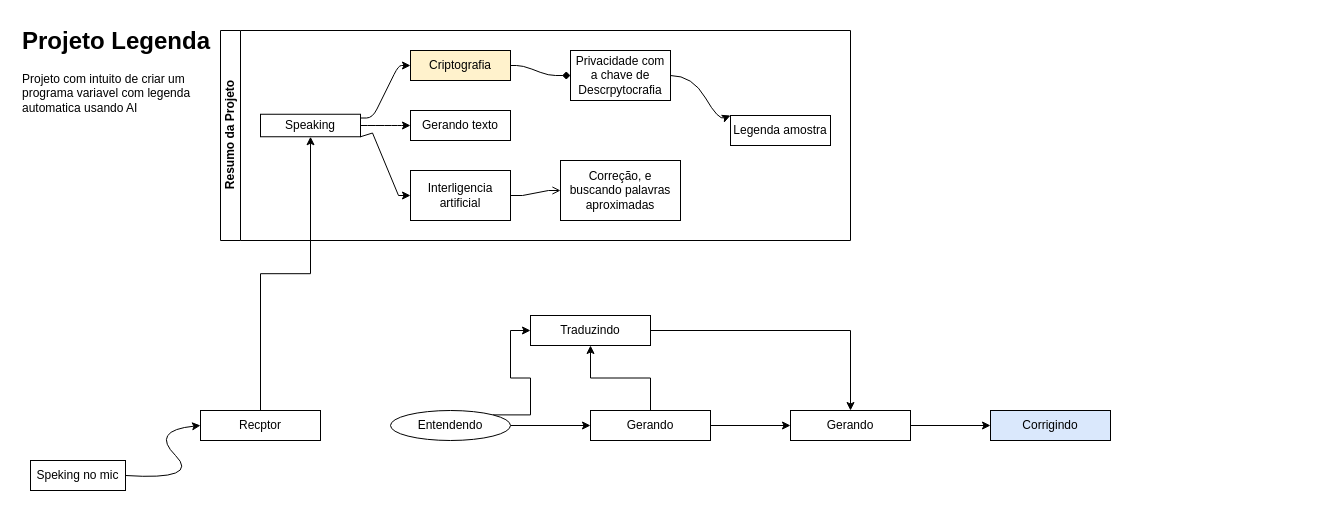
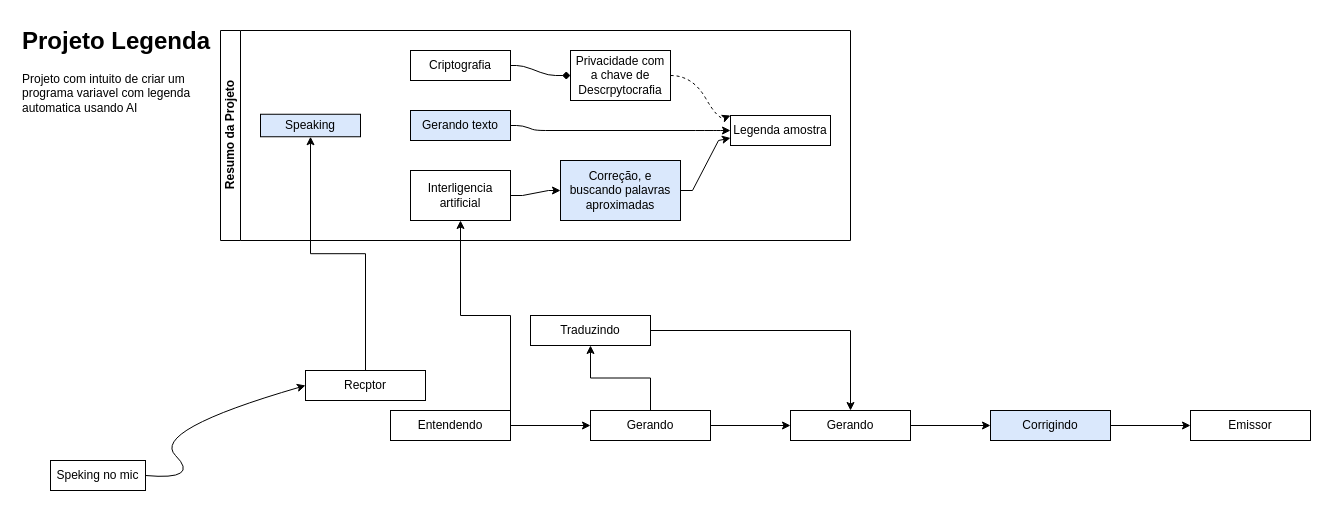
  <mxCell id="0" />
  <mxCell id="1" parent="0" />
  <mxCell id="2" value="&lt;h1 style=&quot;margin-top: 0px;&quot;&gt;Projeto Legenda&lt;/h1&gt;&lt;p&gt;Projeto com intuito de criar um programa variavel com legenda automatica usando AI&lt;/p&gt;" style="text;html=1;whiteSpace=wrap;overflow=hidden;rounded=0;" parent="1" vertex="1"><mxGeometry x="20" width="210" height="120" as="geometry" y="20" /></mxCell>
  <mxCell id="3" value="Resumo da Projeto" style="swimlane;html=1;startSize=20;horizontal=0;childLayout=flowLayout;flowOrientation=west;resizable=0;interRankCellSpacing=50;containerType=tree;fontSize=12;" parent="1" vertex="1"><mxGeometry x="220" y="30" width="630" height="210" as="geometry" /></mxCell>
- <mxCell id="4" style="edgeStyle=orthogonalEdgeStyle;rounded=0;orthogonalLoop=1;jettySize=auto;html=1;exitX=1;exitY=1;exitDx=0;exitDy=0;entryX=0;entryY=0.5;entryDx=0;entryDy=0;noEdgeStyle=1;orthogonal=1;" parent="3" source="5" target="11" edge="1"><mxGeometry relative="1" as="geometry"><Array as="points"><mxPoint x="152" y="102.5" /><mxPoint x="178" y="165" /></Array></mxGeometry></mxCell>
- <mxCell id="5" value="Speaking" style="whiteSpace=wrap;html=1;" parent="3" vertex="1"><mxGeometry x="40" y="83.75" width="100" height="22.5" as="geometry" /></mxCell>
- <mxCell id="6" value="Criptografia" style="whiteSpace=wrap;html=1;fillColor=#fff2cc;" parent="3" vertex="1"><mxGeometry x="190" y="20" width="100" height="30" as="geometry" /></mxCell>
- <mxCell id="7" value="" style="html=1;rounded=1;curved=0;sourcePerimeterSpacing=0;targetPerimeterSpacing=0;startSize=6;endSize=6;noEdgeStyle=1;orthogonal=1;" parent="3" source="5" target="6" edge="1"><mxGeometry relative="1" as="geometry"><Array as="points"><mxPoint x="152" y="87.5" /><mxPoint x="178" y="35" /></Array></mxGeometry></mxCell>
- <mxCell id="8" value="Gerando texto" style="whiteSpace=wrap;html=1;" parent="3" vertex="1"><mxGeometry x="190" y="80" width="100" height="30" as="geometry" /></mxCell>
- <mxCell id="9" value="" style="html=1;rounded=1;curved=0;sourcePerimeterSpacing=0;targetPerimeterSpacing=0;startSize=6;endSize=6;noEdgeStyle=1;orthogonal=1;" parent="3" source="5" target="8" edge="1"><mxGeometry relative="1" as="geometry"><Array as="points"><mxPoint x="154" y="95" /><mxPoint x="178" y="95" /></Array></mxGeometry></mxCell>
- <mxCell id="10" style="edgeStyle=orthogonalEdgeStyle;rounded=0;orthogonalLoop=1;jettySize=auto;html=1;exitX=1;exitY=0.5;exitDx=0;exitDy=0;entryX=0;entryY=0.5;entryDx=0;entryDy=0;noEdgeStyle=1;orthogonal=1;endArrow=open;" parent="3" source="11" target="13" edge="1"><mxGeometry relative="1" as="geometry"><Array as="points"><mxPoint x="302" y="165" /><mxPoint x="328" y="160" /></Array></mxGeometry></mxCell>
+ <mxCell id="5" value="Speaking" style="whiteSpace=wrap;html=1;fillColor=#dae8fc;" parent="3" vertex="1"><mxGeometry x="40" y="83.75" width="100" height="22.5" as="geometry" /></mxCell>
+ <mxCell id="6" value="Criptografia" style="whiteSpace=wrap;html=1;" parent="3" vertex="1"><mxGeometry x="190" y="20" width="100" height="30" as="geometry" /></mxCell>
+ <mxCell id="8" value="Gerando texto" style="whiteSpace=wrap;html=1;fillColor=#dae8fc;" parent="3" vertex="1"><mxGeometry x="190" y="80" width="100" height="30" as="geometry" /></mxCell>
+ <mxCell id="10" style="edgeStyle=orthogonalEdgeStyle;rounded=0;orthogonalLoop=1;jettySize=auto;html=1;exitX=1;exitY=0.5;exitDx=0;exitDy=0;entryX=0;entryY=0.5;entryDx=0;entryDy=0;noEdgeStyle=1;orthogonal=1;" parent="3" source="11" target="13" edge="1"><mxGeometry relative="1" as="geometry"><Array as="points"><mxPoint x="302" y="165" /><mxPoint x="328" y="160" /></Array></mxGeometry></mxCell>
  <mxCell id="11" value="Interligencia artificial" style="whiteSpace=wrap;html=1;" parent="3" vertex="1"><mxGeometry x="190" y="140" width="100" height="50" as="geometry" /></mxCell>
- <mxCell id="13" value="Correção, e buscando palavras aproximadas" style="whiteSpace=wrap;html=1;" parent="3" vertex="1"><mxGeometry x="340" y="130" width="120" height="60" as="geometry" /></mxCell>
+ <mxCell id="12" style="edgeStyle=orthogonalEdgeStyle;rounded=0;orthogonalLoop=1;jettySize=auto;html=1;exitX=1;exitY=0.5;exitDx=0;exitDy=0;entryX=0;entryY=0.75;entryDx=0;entryDy=0;noEdgeStyle=1;orthogonal=1;" parent="3" source="13" target="15" edge="1"><mxGeometry relative="1" as="geometry"><Array as="points"><mxPoint x="472" y="160" /><mxPoint x="498" y="110" /></Array></mxGeometry></mxCell>
+ <mxCell id="13" value="Correção, e buscando palavras aproximadas" style="whiteSpace=wrap;html=1;fillColor=#dae8fc;" parent="3" vertex="1"><mxGeometry x="340" y="130" width="120" height="60" as="geometry" /></mxCell>
+ <mxCell id="14" value="" style="html=1;rounded=1;curved=0;sourcePerimeterSpacing=0;targetPerimeterSpacing=0;startSize=6;endSize=6;noEdgeStyle=1;orthogonal=1;" parent="3" source="8" target="15" edge="1"><mxGeometry relative="1" as="geometry"><mxPoint x="1230" y="585" as="sourcePoint" /><Array as="points"><mxPoint x="302" y="95" /><mxPoint x="315" y="100" /><mxPoint x="485" y="100" /><mxPoint x="496" y="100" /></Array></mxGeometry></mxCell>
  <mxCell id="15" value="Legenda amostra" style="whiteSpace=wrap;html=1;" parent="3" vertex="1"><mxGeometry x="510" y="85" width="100" height="30" as="geometry" /></mxCell>
  <mxCell id="16" value="" style="html=1;rounded=1;curved=0;sourcePerimeterSpacing=0;targetPerimeterSpacing=0;startSize=6;endSize=6;noEdgeStyle=1;orthogonal=1;endArrow=diamond;" parent="3" source="6" target="17" edge="1"><mxGeometry relative="1" as="geometry"><mxPoint x="1070" y="498" as="sourcePoint" /><Array as="points"><mxPoint x="302" y="35" /><mxPoint x="328" y="45" /></Array></mxGeometry></mxCell>
  <mxCell id="17" value="Privacidade com a chave de Descrpytocrafia" style="whiteSpace=wrap;html=1;" parent="3" vertex="1"><mxGeometry x="350" y="20" width="100" height="50" as="geometry" /></mxCell>
- <mxCell id="18" value="" style="curved=1;endArrow=classic;html=1;rounded=0;exitX=1;exitY=0.5;exitDx=0;exitDy=0;entryX=0;entryY=0;entryDx=0;entryDy=0;noEdgeStyle=1;orthogonal=1;" parent="3" source="17" target="15" edge="1"><mxGeometry width="50" height="50" relative="1" as="geometry"><mxPoint x="740" y="228.25" as="sourcePoint" /><mxPoint x="790" y="178.25" as="targetPoint" /><Array as="points"><mxPoint x="472" y="45" /><mxPoint x="498" y="90" /></Array></mxGeometry></mxCell>
- <mxCell id="19" value="Speking no mic" style="rounded=0;whiteSpace=wrap;html=1;" parent="1" vertex="1"><mxGeometry x="30" y="460" width="95" height="30" as="geometry" /></mxCell>
+ <mxCell id="18" value="" style="curved=1;endArrow=classic;html=1;rounded=0;exitX=1;exitY=0.5;exitDx=0;exitDy=0;entryX=0;entryY=0;entryDx=0;entryDy=0;noEdgeStyle=1;orthogonal=1;dashed=1;" parent="3" source="17" target="15" edge="1"><mxGeometry width="50" height="50" relative="1" as="geometry"><mxPoint x="740" y="228.25" as="sourcePoint" /><mxPoint x="790" y="178.25" as="targetPoint" /><Array as="points"><mxPoint x="472" y="45" /><mxPoint x="498" y="90" /></Array></mxGeometry></mxCell>
+ <mxCell id="19" value="Speking no mic" style="rounded=0;whiteSpace=wrap;html=1;" parent="1" vertex="1"><mxGeometry x="50" y="460" width="95" height="30" as="geometry" /></mxCell>
  <mxCell id="20" value="" style="curved=1;endArrow=classic;html=1;rounded=0;exitX=1;exitY=0.5;exitDx=0;exitDy=0;entryX=0;entryY=0.5;entryDx=0;entryDy=0;" parent="1" source="19" target="22" edge="1"><mxGeometry width="50" height="50" relative="1" as="geometry"><mxPoint x="150" y="470" as="sourcePoint" /><mxPoint x="230" y="410" as="targetPoint" /><Array as="points"><mxPoint x="200" y="480" /><mxPoint x="150" y="430" /></Array></mxGeometry></mxCell>
  <mxCell id="21" value="" style="edgeStyle=orthogonalEdgeStyle;rounded=0;orthogonalLoop=1;jettySize=auto;html=1;" parent="1" source="22" target="5" edge="1"><mxGeometry relative="1" as="geometry" /></mxCell>
- <mxCell id="22" value="Recptor" style="rounded=0;whiteSpace=wrap;html=1;" parent="1" vertex="1"><mxGeometry x="200" y="410" width="120" height="30" as="geometry" /></mxCell>
+ <mxCell id="22" value="Recptor" style="rounded=0;whiteSpace=wrap;html=1;" parent="1" vertex="1"><mxGeometry x="305" y="370" width="120" height="30" as="geometry" /></mxCell>
  <mxCell id="23" value="" style="edgeStyle=orthogonalEdgeStyle;rounded=0;orthogonalLoop=1;jettySize=auto;html=1;" parent="1" source="25" target="28" edge="1"><mxGeometry relative="1" as="geometry" /></mxCell>
- <mxCell id="24" style="edgeStyle=orthogonalEdgeStyle;rounded=0;orthogonalLoop=1;jettySize=auto;html=1;exitX=1;exitY=0;exitDx=0;exitDy=0;entryX=0;entryY=0.5;entryDx=0;entryDy=0;" parent="1" source="25" target="30" edge="1"><mxGeometry relative="1" as="geometry" /></mxCell>
- <mxCell id="25" value="Entendendo" style="ellipse;whiteSpace=wrap;html=1;" parent="1" vertex="1"><mxGeometry x="390" y="410" width="120" height="30" as="geometry" /></mxCell>
+ <mxCell id="24" style="edgeStyle=orthogonalEdgeStyle;rounded=0;orthogonalLoop=1;jettySize=auto;html=1;exitX=1;exitY=0;exitDx=0;exitDy=0;" parent="1" source="25" target="11" edge="1"><mxGeometry relative="1" as="geometry" /></mxCell>
+ <mxCell id="25" value="Entendendo" style="rounded=0;whiteSpace=wrap;html=1;" parent="1" vertex="1"><mxGeometry x="390" y="410" width="120" height="30" as="geometry" /></mxCell>
  <mxCell id="26" value="" style="edgeStyle=orthogonalEdgeStyle;rounded=0;orthogonalLoop=1;jettySize=auto;html=1;" parent="1" source="28" target="30" edge="1"><mxGeometry relative="1" as="geometry" /></mxCell>
  <mxCell id="27" value="" style="edgeStyle=orthogonalEdgeStyle;rounded=0;orthogonalLoop=1;jettySize=auto;html=1;" parent="1" source="28" target="32" edge="1"><mxGeometry relative="1" as="geometry" /></mxCell>
  <mxCell id="28" value="Gerando" style="rounded=0;whiteSpace=wrap;html=1;" parent="1" vertex="1"><mxGeometry x="590" y="410" width="120" height="30" as="geometry" /></mxCell>
  <mxCell id="29" style="edgeStyle=orthogonalEdgeStyle;rounded=0;orthogonalLoop=1;jettySize=auto;html=1;entryX=0.5;entryY=0;entryDx=0;entryDy=0;" parent="1" source="30" target="32" edge="1"><mxGeometry relative="1" as="geometry" /></mxCell>
  <mxCell id="30" value="Traduzindo" style="rounded=0;whiteSpace=wrap;html=1;" parent="1" vertex="1"><mxGeometry x="530" y="315" width="120" height="30" as="geometry" /></mxCell>
  <mxCell id="31" value="" style="edgeStyle=orthogonalEdgeStyle;rounded=0;orthogonalLoop=1;jettySize=auto;html=1;" parent="1" source="32" target="34" edge="1"><mxGeometry relative="1" as="geometry" /></mxCell>
  <mxCell id="32" value="Gerando" style="rounded=0;whiteSpace=wrap;html=1;" parent="1" vertex="1"><mxGeometry x="790" y="410" width="120" height="30" as="geometry" /></mxCell>
+ <mxCell id="33" value="" style="edgeStyle=orthogonalEdgeStyle;rounded=0;orthogonalLoop=1;jettySize=auto;html=1;" parent="1" source="34" target="35" edge="1"><mxGeometry relative="1" as="geometry" /></mxCell>
  <mxCell id="34" value="Corrigindo" style="rounded=0;whiteSpace=wrap;html=1;fillColor=#dae8fc;" parent="1" vertex="1"><mxGeometry x="990" y="410" width="120" height="30" as="geometry" /></mxCell>
+ <mxCell id="35" value="Emissor" style="rounded=0;whiteSpace=wrap;html=1;" parent="1" vertex="1"><mxGeometry x="1190" y="410" width="120" height="30" as="geometry" /></mxCell>
